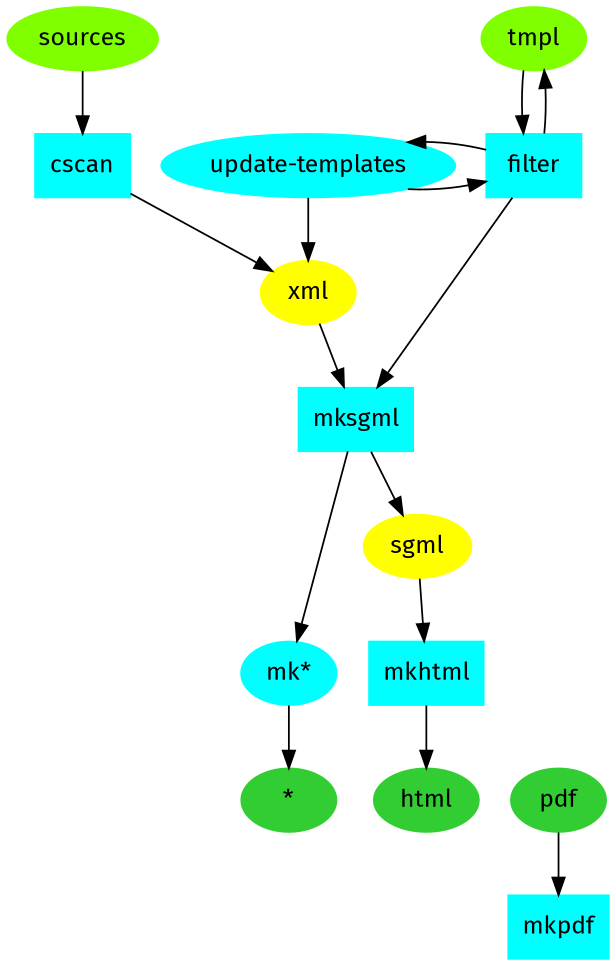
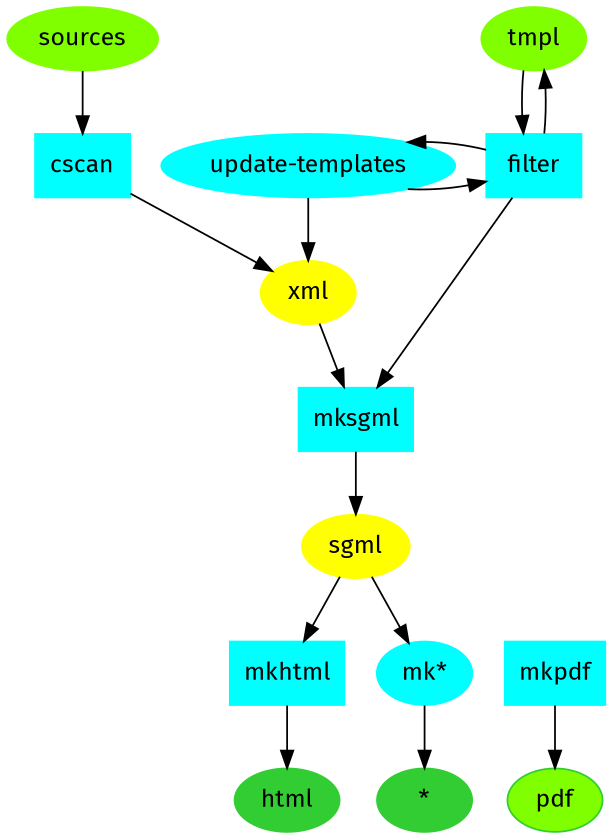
  digraph {
    fontname="Fira Sans"
    node [color=cyan fontname="Fira Sans" shape=ellipse style=filled]
    edge [fontname="Fira Sans"]
    sources [color=chartreuse]
    tmpl [color=chartreuse]
    n3 [label="update-templates"]
    n4 [label=filter shape=box]
    cscan [shape=box]
    mksgml [shape=box]
    mkhtml [shape=box]
    mkpdf [shape=box]
    n9 [label="mk*"]
    xml [color=yellow]
    sgml [color=yellow]
    html [color=limegreen]
-   pdf [color=limegreen]
+   pdf [color=limegreen fillcolor=chartreuse]
    n14 [color=limegreen label="*"]
    subgraph sub_1 {
      rank=same
      sources
      tmpl
    }
    subgraph sub_2 {
      cscan
      mksgml
      mkhtml
      mkpdf
      n9
      subgraph sub_3 {
        rank=same
        n3
        n4
      }
    }
    subgraph sub_4 {
      xml
      sgml
    }
    subgraph sub_5 {
      rank=same
      html
      pdf
      n14
    }
    sources -> cscan
    tmpl -> n4
    n3 -> n4
    n3 -> xml
    n4 -> tmpl
    n4 -> n3
    n4 -> mksgml
    cscan -> xml
    mksgml -> sgml
    mkhtml -> html
-   pdf -> mkpdf
+   mkpdf -> pdf
    n9 -> n14
    xml -> mksgml
    sgml -> mkhtml
-   mksgml -> n9
+   sgml -> n9
  }
